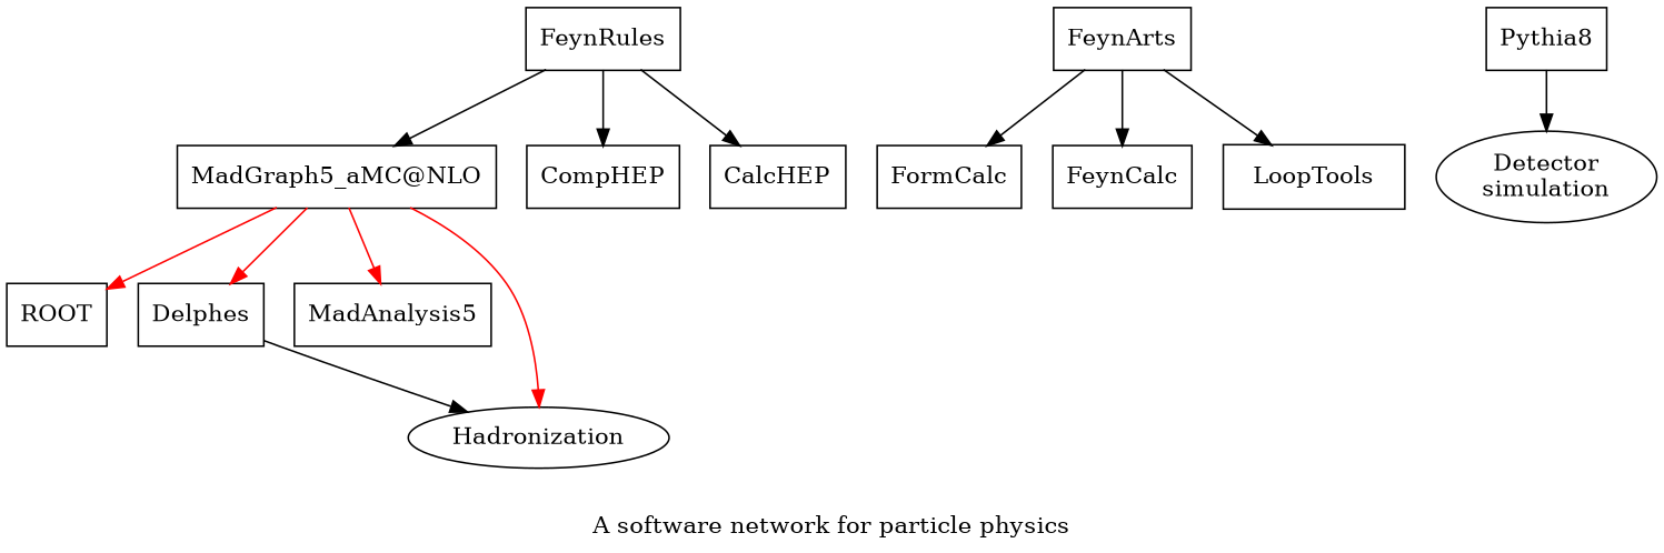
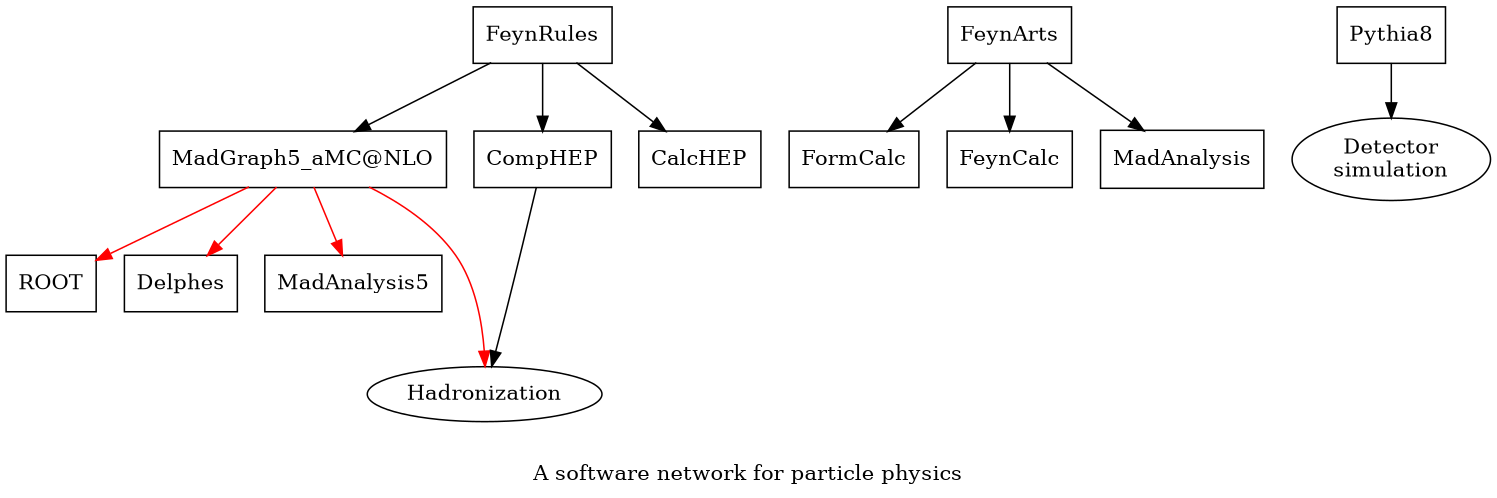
  digraph {
    label="A software network for particle physics"
    node [shape=record]
    n1 [label=FeynRules]
    n2 [label="MadGraph5_aMC@NLO"]
    n3 [label=CompHEP]
    n4 [label=CalcHEP]
    n5 [label=FeynArts]
    n6 [label=FormCalc]
    n7 [label=FeynCalc]
-   n8 [label=LoopTools]
+   n8 [label=MadAnalysis]
    n9 [label=ROOT]
    n10 [label=Delphes]
    n11 [label=MadAnalysis5]
    n12 [label=Hadronization shape=ellipse]
    n13 [label=Pythia8]
    n14 [label="Detector\nsimulation" shape=ellipse]
    n1 -> n2
    n1 -> n3
    n1 -> n4
    n2 -> n9 [color=red]
    n2 -> n10 [color=red]
    n2 -> n11 [color=red]
    n2 -> n12 [color=red]
    n5 -> n6
    n5 -> n7
    n5 -> n8
-   n10 -> n12
+   n3 -> n12
    n13 -> n14
  }
